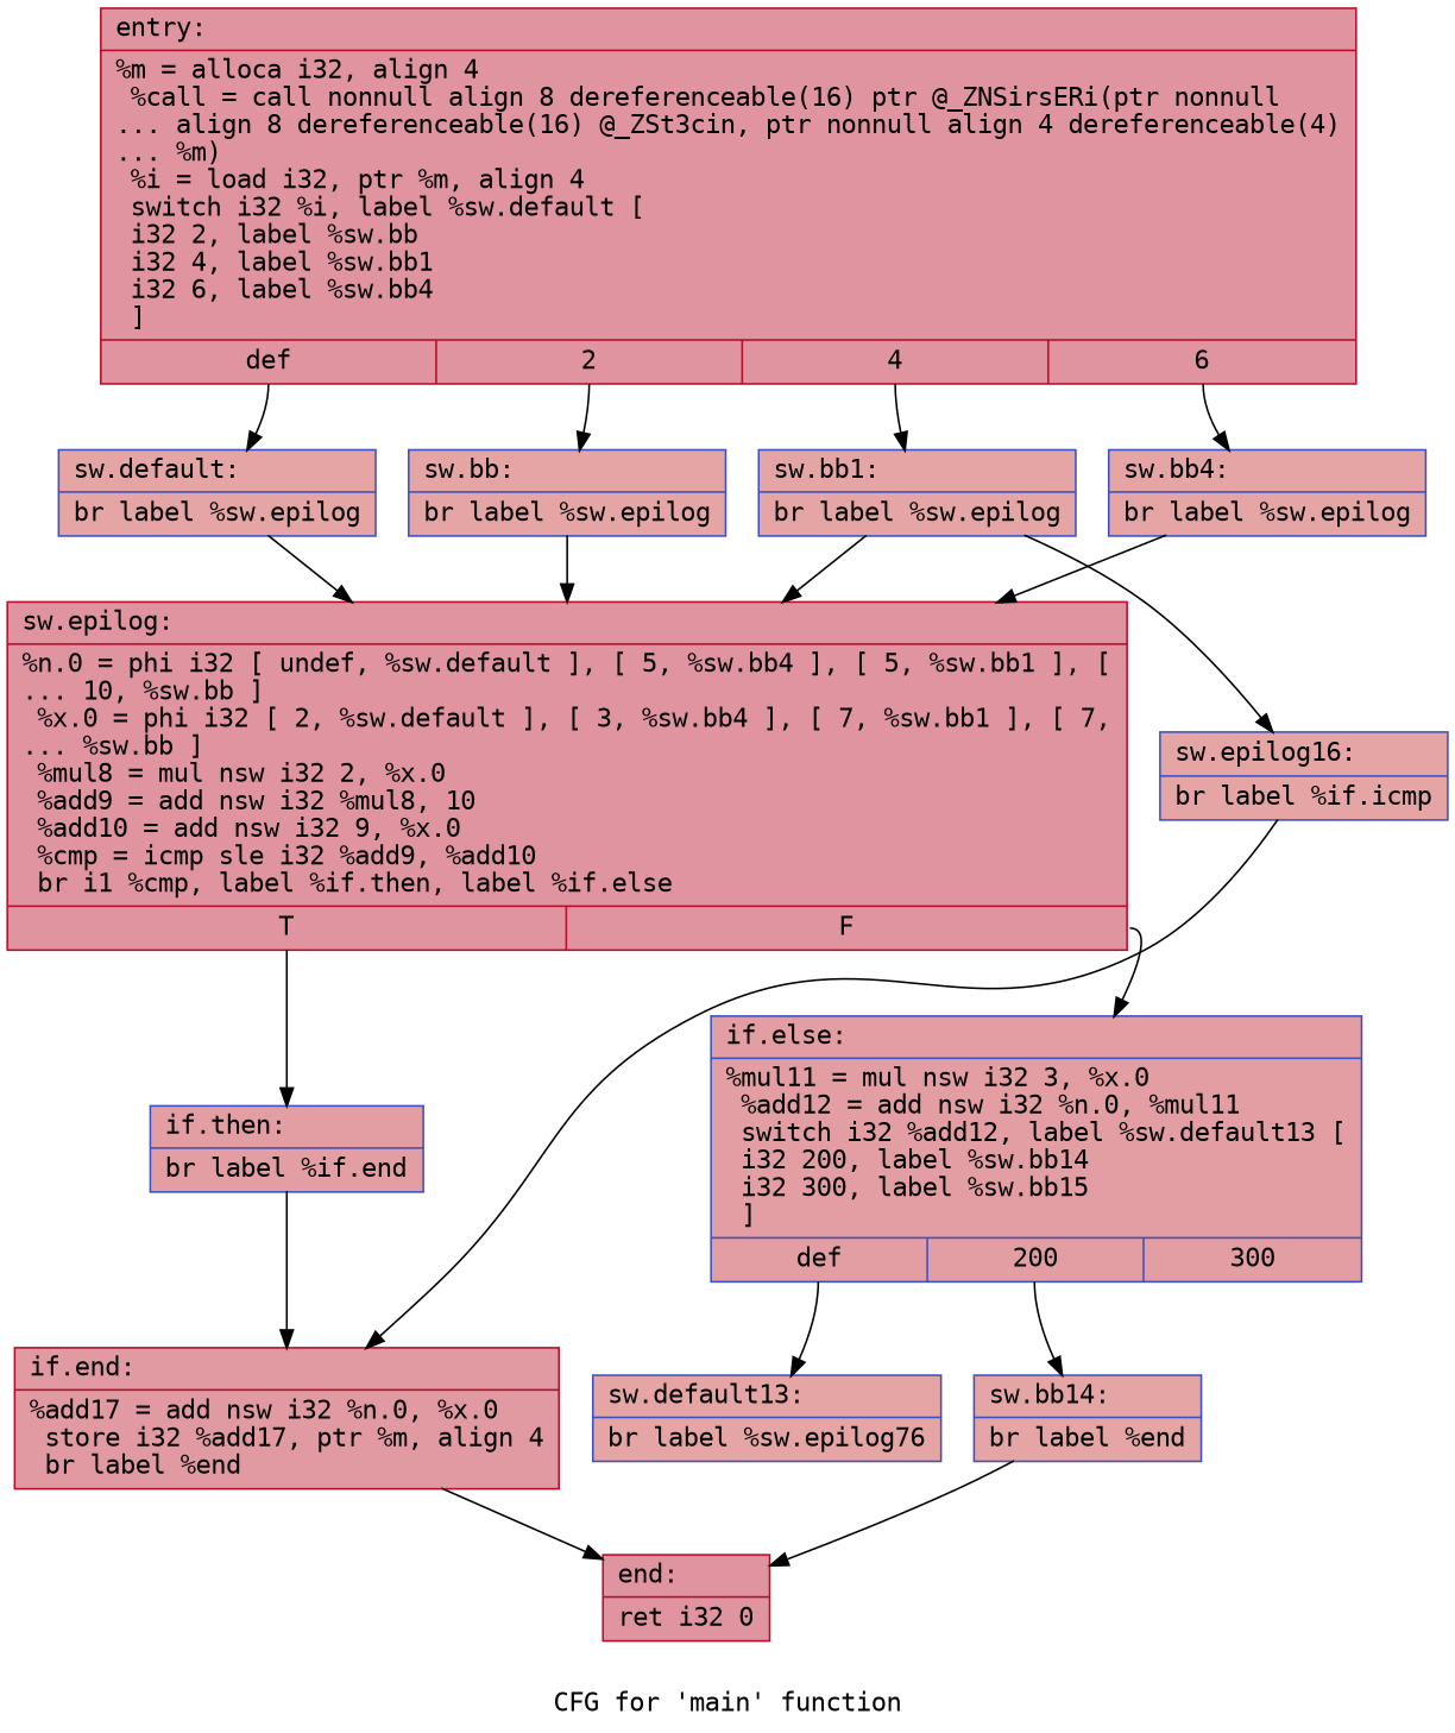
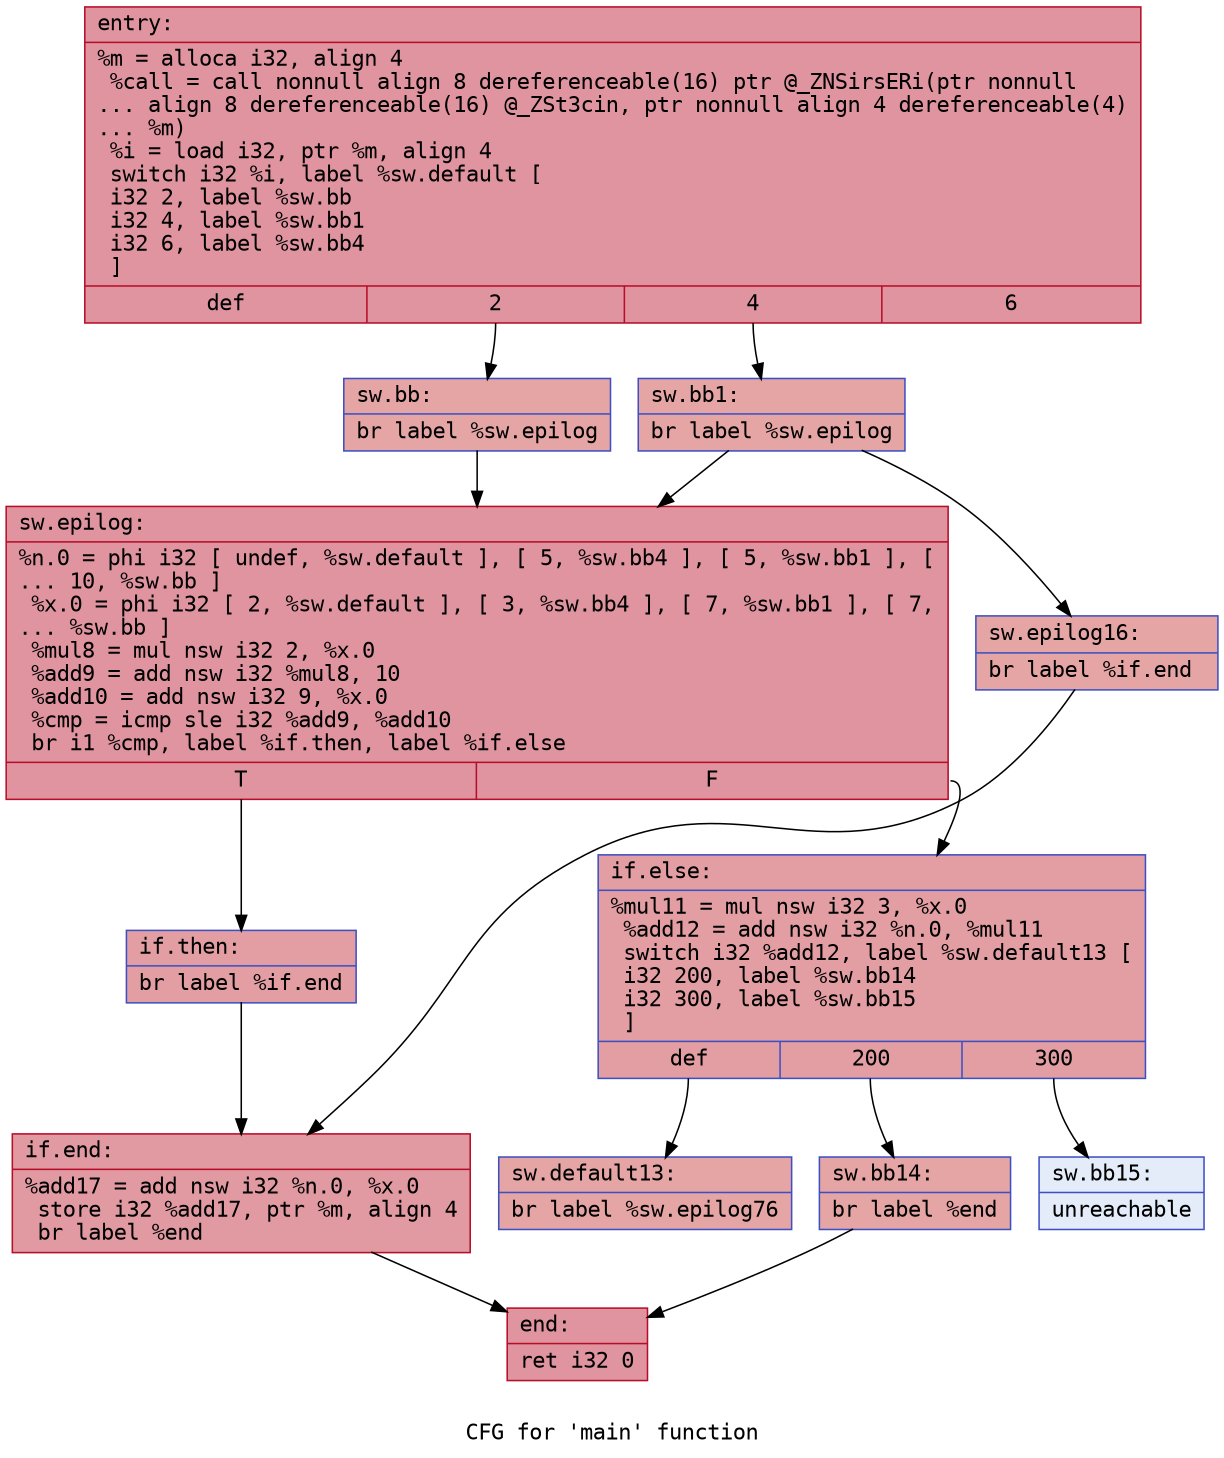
  digraph {
    fontname="DejaVu Sans Mono"
    label="CFG for 'main' function"
    node [color="#3d50c3ff" fillcolor="#c5333470" fontname="DejaVu Sans Mono" shape=record style=filled]
    edge [fontname="DejaVu Sans Mono"]
    n1 [color="#b70d28ff" fillcolor="#b70d2870" label="{entry:\l|  %m = alloca i32, align 4\l  %call = call nonnull align 8 dereferenceable(16) ptr @_ZNSirsERi(ptr nonnull\l... align 8 dereferenceable(16) @_ZSt3cin, ptr nonnull align 4 dereferenceable(4)\l... %m)\l  %i = load i32, ptr %m, align 4\l  switch i32 %i, label %sw.default [\l    i32 2, label %sw.bb\l    i32 4, label %sw.bb1\l    i32 6, label %sw.bb4\l  ]\l|{<s0>def|<s1>2|<s2>4|<s3>6}}"]
-   n2 [label="{sw.default:\l|  br label %sw.epilog\l}"]
    n3 [label="{sw.bb:\l|  br label %sw.epilog\l}"]
    n4 [label="{sw.bb1:\l|  br label %sw.epilog\l}"]
-   n5 [label="{sw.bb4:\l|  br label %sw.epilog\l}"]
    n6 [color="#b70d28ff" fillcolor="#b70d2870" label="{sw.epilog:\l|  %n.0 = phi i32 [ undef, %sw.default ], [ 5, %sw.bb4 ], [ 5, %sw.bb1 ], [\l... 10, %sw.bb ]\l  %x.0 = phi i32 [ 2, %sw.default ], [ 3, %sw.bb4 ], [ 7, %sw.bb1 ], [ 7,\l... %sw.bb ]\l  %mul8 = mul nsw i32 2, %x.0\l  %add9 = add nsw i32 %mul8, 10\l  %add10 = add nsw i32 9, %x.0\l  %cmp = icmp sle i32 %add9, %add10\l  br i1 %cmp, label %if.then, label %if.else\l|{<s0>T|<s1>F}}"]
-   n7 [label="{sw.epilog16:\l|  br label %if.icmp\l}"]
+   n7 [label="{sw.epilog16:\l|  br label %if.end\l}"]
    n8 [fillcolor="#be242e70" label="{if.then:\l|  br label %if.end\l}"]
    n9 [fillcolor="#be242e70" label="{if.else:\l|  %mul11 = mul nsw i32 3, %x.0\l  %add12 = add nsw i32 %n.0, %mul11\l  switch i32 %add12, label %sw.default13 [\l    i32 200, label %sw.bb14\l    i32 300, label %sw.bb15\l  ]\l|{<s0>def|<s1>200|<s2>300}}"]
    n10 [color="#b70d28ff" fillcolor="#bb1b2c70" label="{if.end:\l|  %add17 = add nsw i32 %n.0, %x.0\l  store i32 %add17, ptr %m, align 4\l  br label %end\l}"]
    n11 [label="{sw.default13:\l|  br label %sw.epilog76\l}"]
    n12 [label="{sw.bb14:\l|  br label %end\l}"]
+   n13 [fillcolor="#c1d4f470" label="{sw.bb15:\l|  unreachable\l}"]
    n14 [color="#b70d28ff" fillcolor="#b70d2870" label="{end:\l|  ret i32 0\l}"]
-   n1 -> n2 [tailport=s0]
    n1 -> n3 [tailport=s1]
    n1 -> n4 [tailport=s2]
-   n1 -> n5 [tailport=s3]
-   n2 -> n6
    n3 -> n6
    n4 -> n6
    n4 -> n7
-   n5 -> n6
    n6 -> n8 [tailport=s0]
    n6 -> n9 [tailport=s1]
    n7 -> n10
    n8 -> n10
    n9 -> n11 [tailport=s0]
    n9 -> n12 [tailport=s1]
+   n9 -> n13 [tailport=s2]
    n10 -> n14
    n12 -> n14
  }
